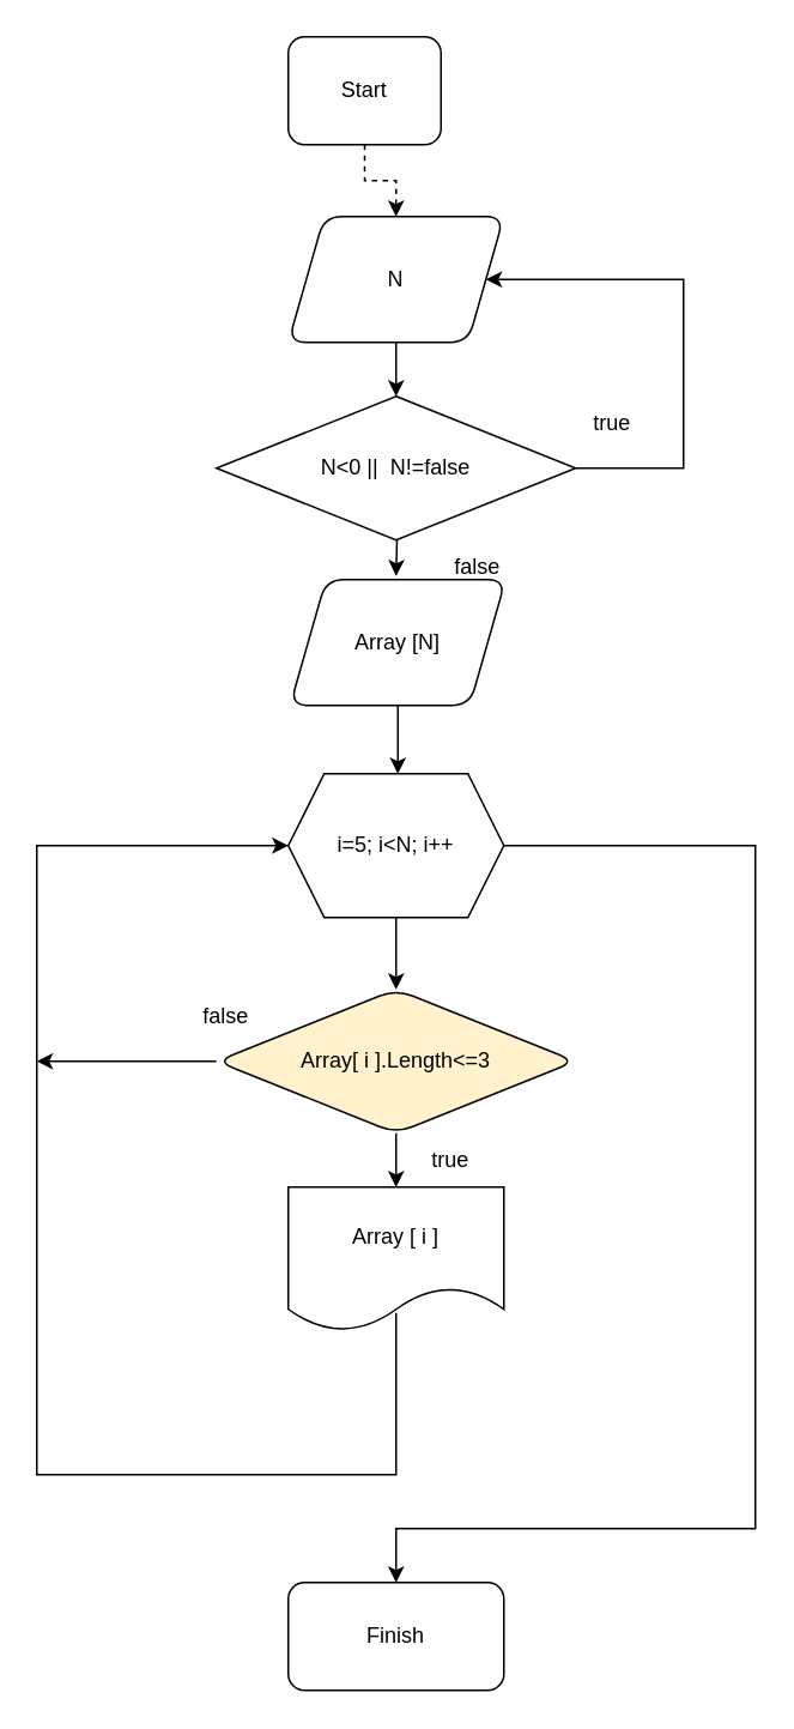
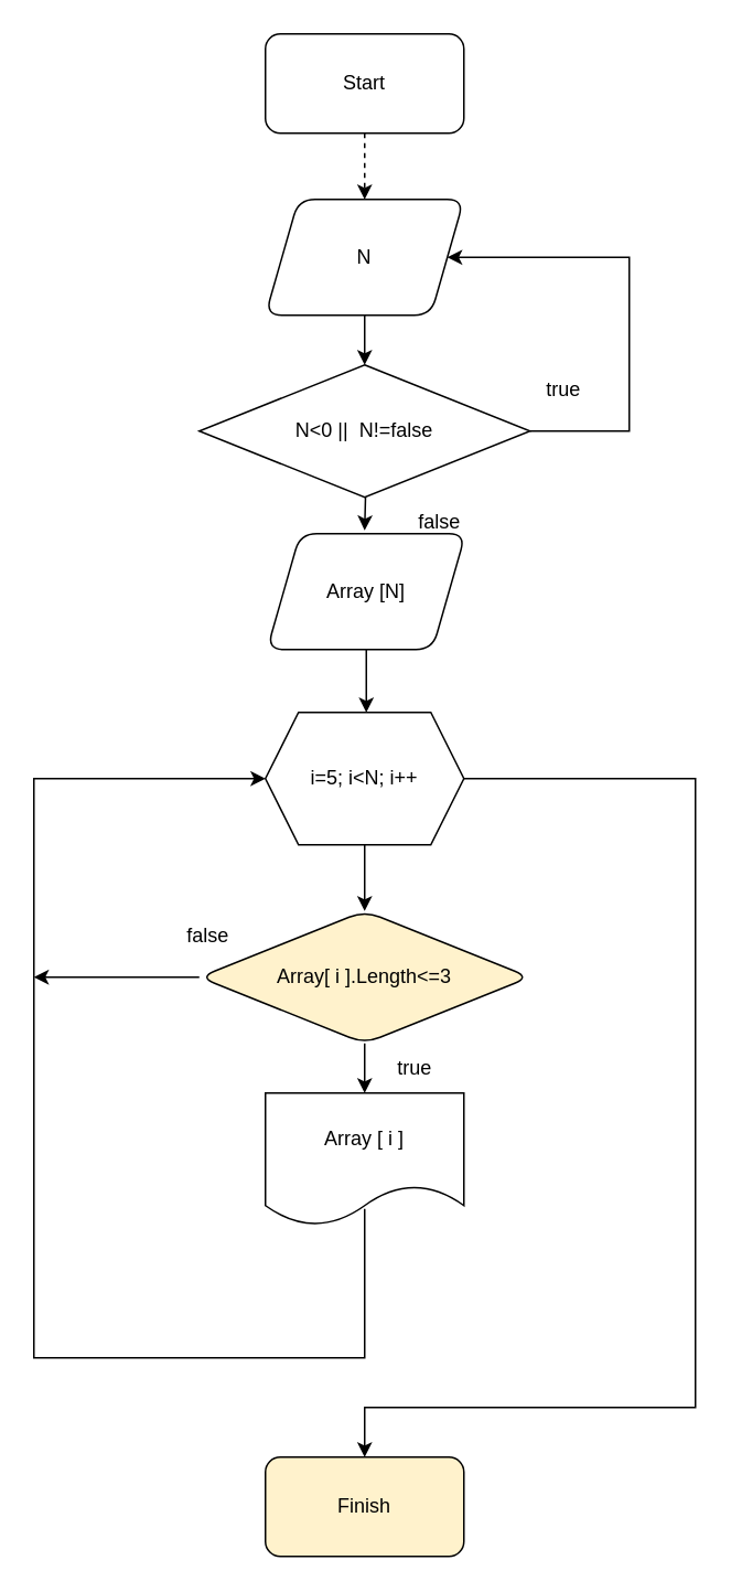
  <mxCell id="0" />
  <mxCell id="1" parent="0" />
  <mxCell id="2" value="" style="edgeStyle=orthogonalEdgeStyle;rounded=0;orthogonalLoop=1;jettySize=auto;html=1;dashed=1;" parent="1" source="3" target="5" edge="1"><mxGeometry relative="1" as="geometry" /></mxCell>
- <mxCell id="3" value="Start" style="rounded=1;whiteSpace=wrap;html=1;" parent="1" vertex="1"><mxGeometry x="160" y="20" width="85" height="60" as="geometry" /></mxCell>
+ <mxCell id="3" value="Start" style="rounded=1;whiteSpace=wrap;html=1;" parent="1" vertex="1"><mxGeometry x="160" y="20" width="120" height="60" as="geometry" /></mxCell>
  <mxCell id="4" value="" style="edgeStyle=orthogonalEdgeStyle;rounded=0;orthogonalLoop=1;jettySize=auto;html=1;" parent="1" source="5" edge="1"><mxGeometry relative="1" as="geometry"><mxPoint x="220" y="220" as="targetPoint" /></mxGeometry></mxCell>
  <mxCell id="5" value="N" style="shape=parallelogram;perimeter=parallelogramPerimeter;whiteSpace=wrap;html=1;fixedSize=1;rounded=1;" parent="1" vertex="1"><mxGeometry x="160" y="120" width="120" height="70" as="geometry" /></mxCell>
  <mxCell id="6" value="" style="edgeStyle=orthogonalEdgeStyle;rounded=0;orthogonalLoop=1;jettySize=auto;html=1;" parent="1" edge="1"><mxGeometry relative="1" as="geometry"><mxPoint x="220" y="280" as="sourcePoint" /><mxPoint x="220" y="320" as="targetPoint" /></mxGeometry></mxCell>
  <mxCell id="7" value="true" style="text;html=1;align=center;verticalAlign=middle;resizable=0;points=[];autosize=1;strokeColor=none;fillColor=none;" parent="1" vertex="1"><mxGeometry x="320" y="220" width="40" height="30" as="geometry" /></mxCell>
  <mxCell id="8" value="false" style="text;html=1;align=center;verticalAlign=middle;resizable=0;points=[];autosize=1;strokeColor=none;fillColor=none;" parent="1" vertex="1"><mxGeometry x="240" y="300" width="50" height="30" as="geometry" /></mxCell>
  <mxCell id="9" value="" style="edgeStyle=orthogonalEdgeStyle;rounded=0;orthogonalLoop=1;jettySize=auto;html=1;" parent="1" source="16" edge="1"><mxGeometry relative="1" as="geometry"><mxPoint x="-25" y="550" as="sourcePoint" /><mxPoint x="20" y="590" as="targetPoint" /></mxGeometry></mxCell>
  <mxCell id="10" value="true" style="text;html=1;align=center;verticalAlign=middle;resizable=0;points=[];autosize=1;strokeColor=none;fillColor=none;" parent="1" vertex="1"><mxGeometry x="230" y="630" width="40" height="30" as="geometry" /></mxCell>
  <mxCell id="11" value="false" style="text;html=1;align=center;verticalAlign=middle;resizable=0;points=[];autosize=1;strokeColor=none;fillColor=none;" parent="1" vertex="1"><mxGeometry x="100" y="550" width="50" height="30" as="geometry" /></mxCell>
- <mxCell id="12" value="Finish" style="rounded=1;whiteSpace=wrap;html=1;" parent="1" vertex="1"><mxGeometry x="160" y="880" width="120" height="60" as="geometry" /></mxCell>
+ <mxCell id="12" value="Finish" style="rounded=1;whiteSpace=wrap;html=1;fillColor=#fff2cc;" parent="1" vertex="1"><mxGeometry x="160" y="880" width="120" height="60" as="geometry" /></mxCell>
  <mxCell id="13" value="N&amp;lt;0 ||&amp;nbsp; N!=false" style="rhombus;whiteSpace=wrap;html=1;" vertex="1" parent="1"><mxGeometry x="120" y="220" width="200" height="80" as="geometry" /></mxCell>
  <mxCell id="14" value="" style="endArrow=classic;html=1;rounded=0;entryX=1;entryY=0.5;entryDx=0;entryDy=0;" edge="1" parent="1" target="5"><mxGeometry width="50" height="50" relative="1" as="geometry"><mxPoint x="320" y="260" as="sourcePoint" /><mxPoint x="380" y="160" as="targetPoint" /><Array as="points"><mxPoint x="380" y="260" /><mxPoint x="380" y="155" /></Array></mxGeometry></mxCell>
  <mxCell id="15" value="" style="edgeStyle=orthogonalEdgeStyle;rounded=0;orthogonalLoop=1;jettySize=auto;html=1;" edge="1" parent="1" source="16" target="21"><mxGeometry relative="1" as="geometry" /></mxCell>
  <mxCell id="16" value="Array[ i ].Length&amp;lt;=3" style="rhombus;whiteSpace=wrap;html=1;rounded=1;fillColor=#fff2cc;" vertex="1" parent="1"><mxGeometry x="120" y="550" width="200" height="80" as="geometry" /></mxCell>
  <mxCell id="17" value="" style="edgeStyle=orthogonalEdgeStyle;rounded=0;orthogonalLoop=1;jettySize=auto;html=1;" edge="1" parent="1" source="18"><mxGeometry relative="1" as="geometry"><mxPoint x="221" y="430" as="targetPoint" /></mxGeometry></mxCell>
  <mxCell id="18" value="Array [N]" style="shape=parallelogram;perimeter=parallelogramPerimeter;whiteSpace=wrap;html=1;fixedSize=1;rounded=1;" vertex="1" parent="1"><mxGeometry x="161" y="322" width="120" height="70" as="geometry" /></mxCell>
  <mxCell id="19" value="" style="edgeStyle=orthogonalEdgeStyle;rounded=0;orthogonalLoop=1;jettySize=auto;html=1;" edge="1" parent="1" source="20" target="16"><mxGeometry relative="1" as="geometry" /></mxCell>
  <mxCell id="20" value="i=5; i&amp;lt;N; i++" style="shape=hexagon;perimeter=hexagonPerimeter2;whiteSpace=wrap;html=1;fixedSize=1;" vertex="1" parent="1"><mxGeometry x="160" y="430" width="120" height="80" as="geometry" /></mxCell>
  <mxCell id="21" value="Array [ i ]" style="shape=document;whiteSpace=wrap;html=1;boundedLbl=1;rounded=0;" vertex="1" parent="1"><mxGeometry x="160" y="660" width="120" height="80" as="geometry" /></mxCell>
  <mxCell id="22" value="" style="endArrow=classic;html=1;rounded=0;entryX=0;entryY=0.5;entryDx=0;entryDy=0;" edge="1" parent="1" target="20"><mxGeometry width="50" height="50" relative="1" as="geometry"><mxPoint x="220" y="730" as="sourcePoint" /><mxPoint x="150" y="470" as="targetPoint" /><Array as="points"><mxPoint x="220" y="820" /><mxPoint x="20" y="820" /><mxPoint x="20" y="470" /></Array></mxGeometry></mxCell>
  <mxCell id="23" value="" style="endArrow=classic;html=1;rounded=0;entryX=0.5;entryY=0;entryDx=0;entryDy=0;" edge="1" parent="1" target="12"><mxGeometry width="50" height="50" relative="1" as="geometry"><mxPoint x="280" y="470" as="sourcePoint" /><mxPoint x="220" y="850" as="targetPoint" /><Array as="points"><mxPoint x="420" y="470" /><mxPoint x="420" y="850" /><mxPoint x="220" y="850" /></Array></mxGeometry></mxCell>
